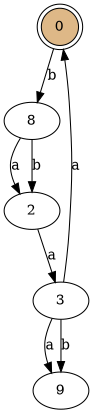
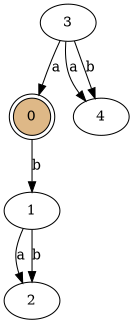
  digraph {
    bgcolor=white
    0 [color=black fillcolor=burlywood shape=doublecircle style=filled]
-   1 [label=8]
+   1
    2
    3
-   4 [label=9]
+   4
    0 -> 1 [label=b]
    1 -> 2 [label=a]
    1 -> 2 [label=b]
-   2 -> 3 [label=a]
    3 -> 0 [label=a]
    3 -> 4 [label=a]
    3 -> 4 [label=b]
  }
